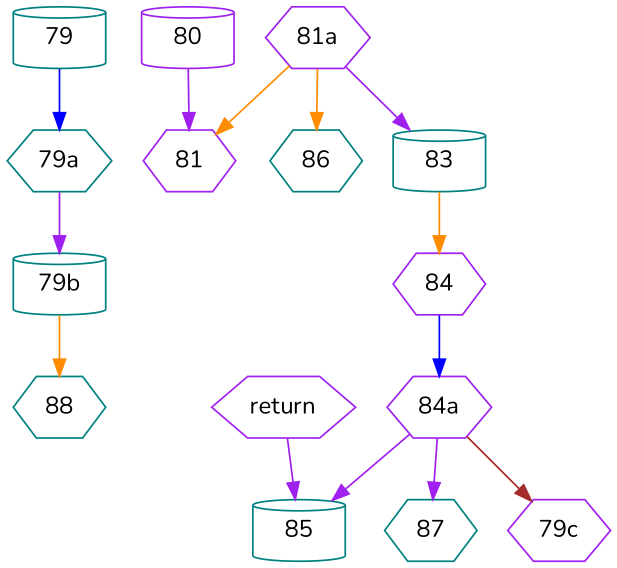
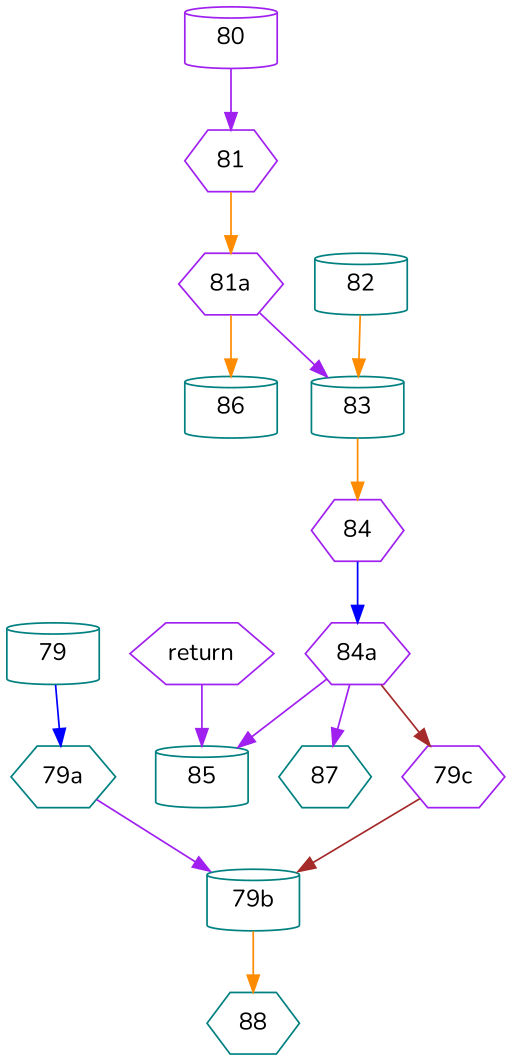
  digraph {
    fontname=Nunito
    node [color=teal fontname=Nunito shape=hexagon]
    edge [color=purple fontname=Nunito]
    79 [shape=cylinder]
    "79a"
    "79b" [shape=cylinder]
    88
    80 [color=purple shape=cylinder]
    81 [color=purple]
    "81a" [color=purple]
-   86
+   86 [shape=cylinder]
    83 [shape=cylinder]
+   82 [shape=cylinder]
    84 [color=purple]
    "84a" [color=purple]
    85 [shape=cylinder]
    87
    "79c" [color=purple]
    return [color=purple]
    79 -> "79a" [color=blue]
    "79a" -> "79b"
    "79b" -> 88 [color=darkorange]
    80 -> 81
-   "81a" -> 81 [color=darkorange]
+   81 -> "81a" [color=darkorange]
    "81a" -> 86 [color=darkorange]
    "81a" -> 83
    83 -> 84 [color=darkorange]
+   82 -> 83 [color=darkorange]
    84 -> "84a" [color=blue]
    "84a" -> 85
    "84a" -> 87
    "84a" -> "79c" [color=brown]
+   "79c" -> "79b" [color=brown]
    return -> 85
  }
